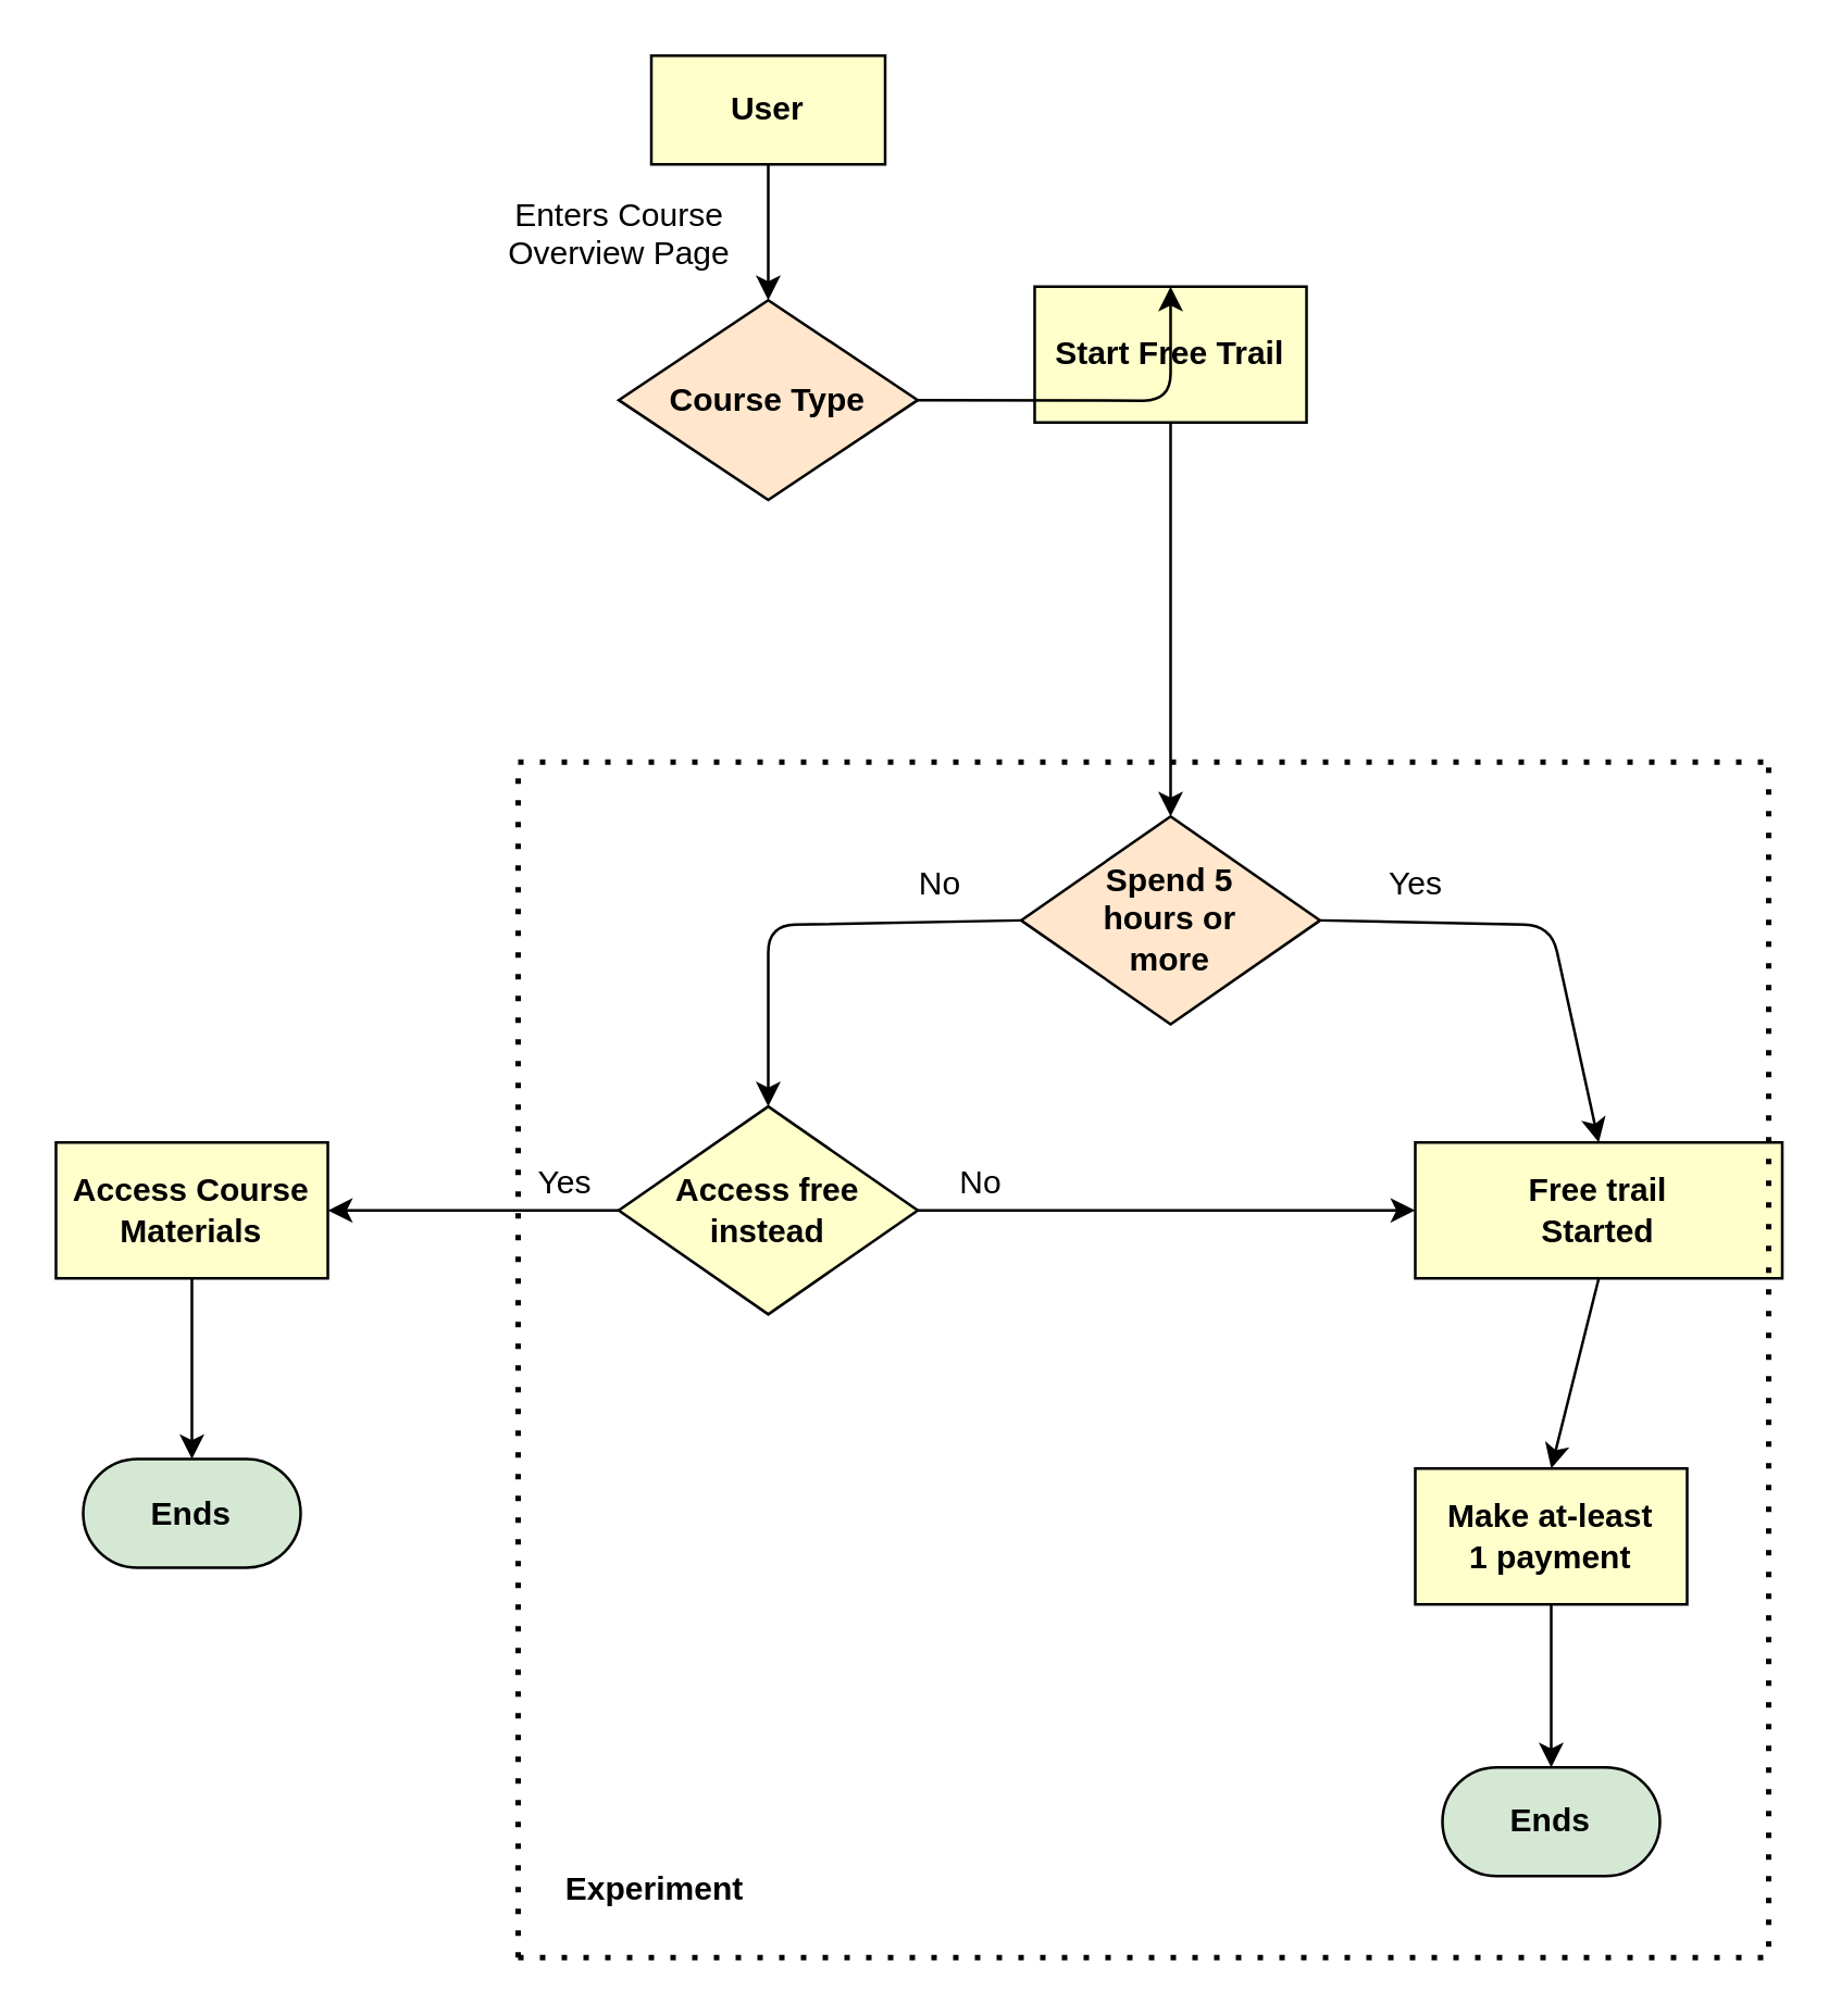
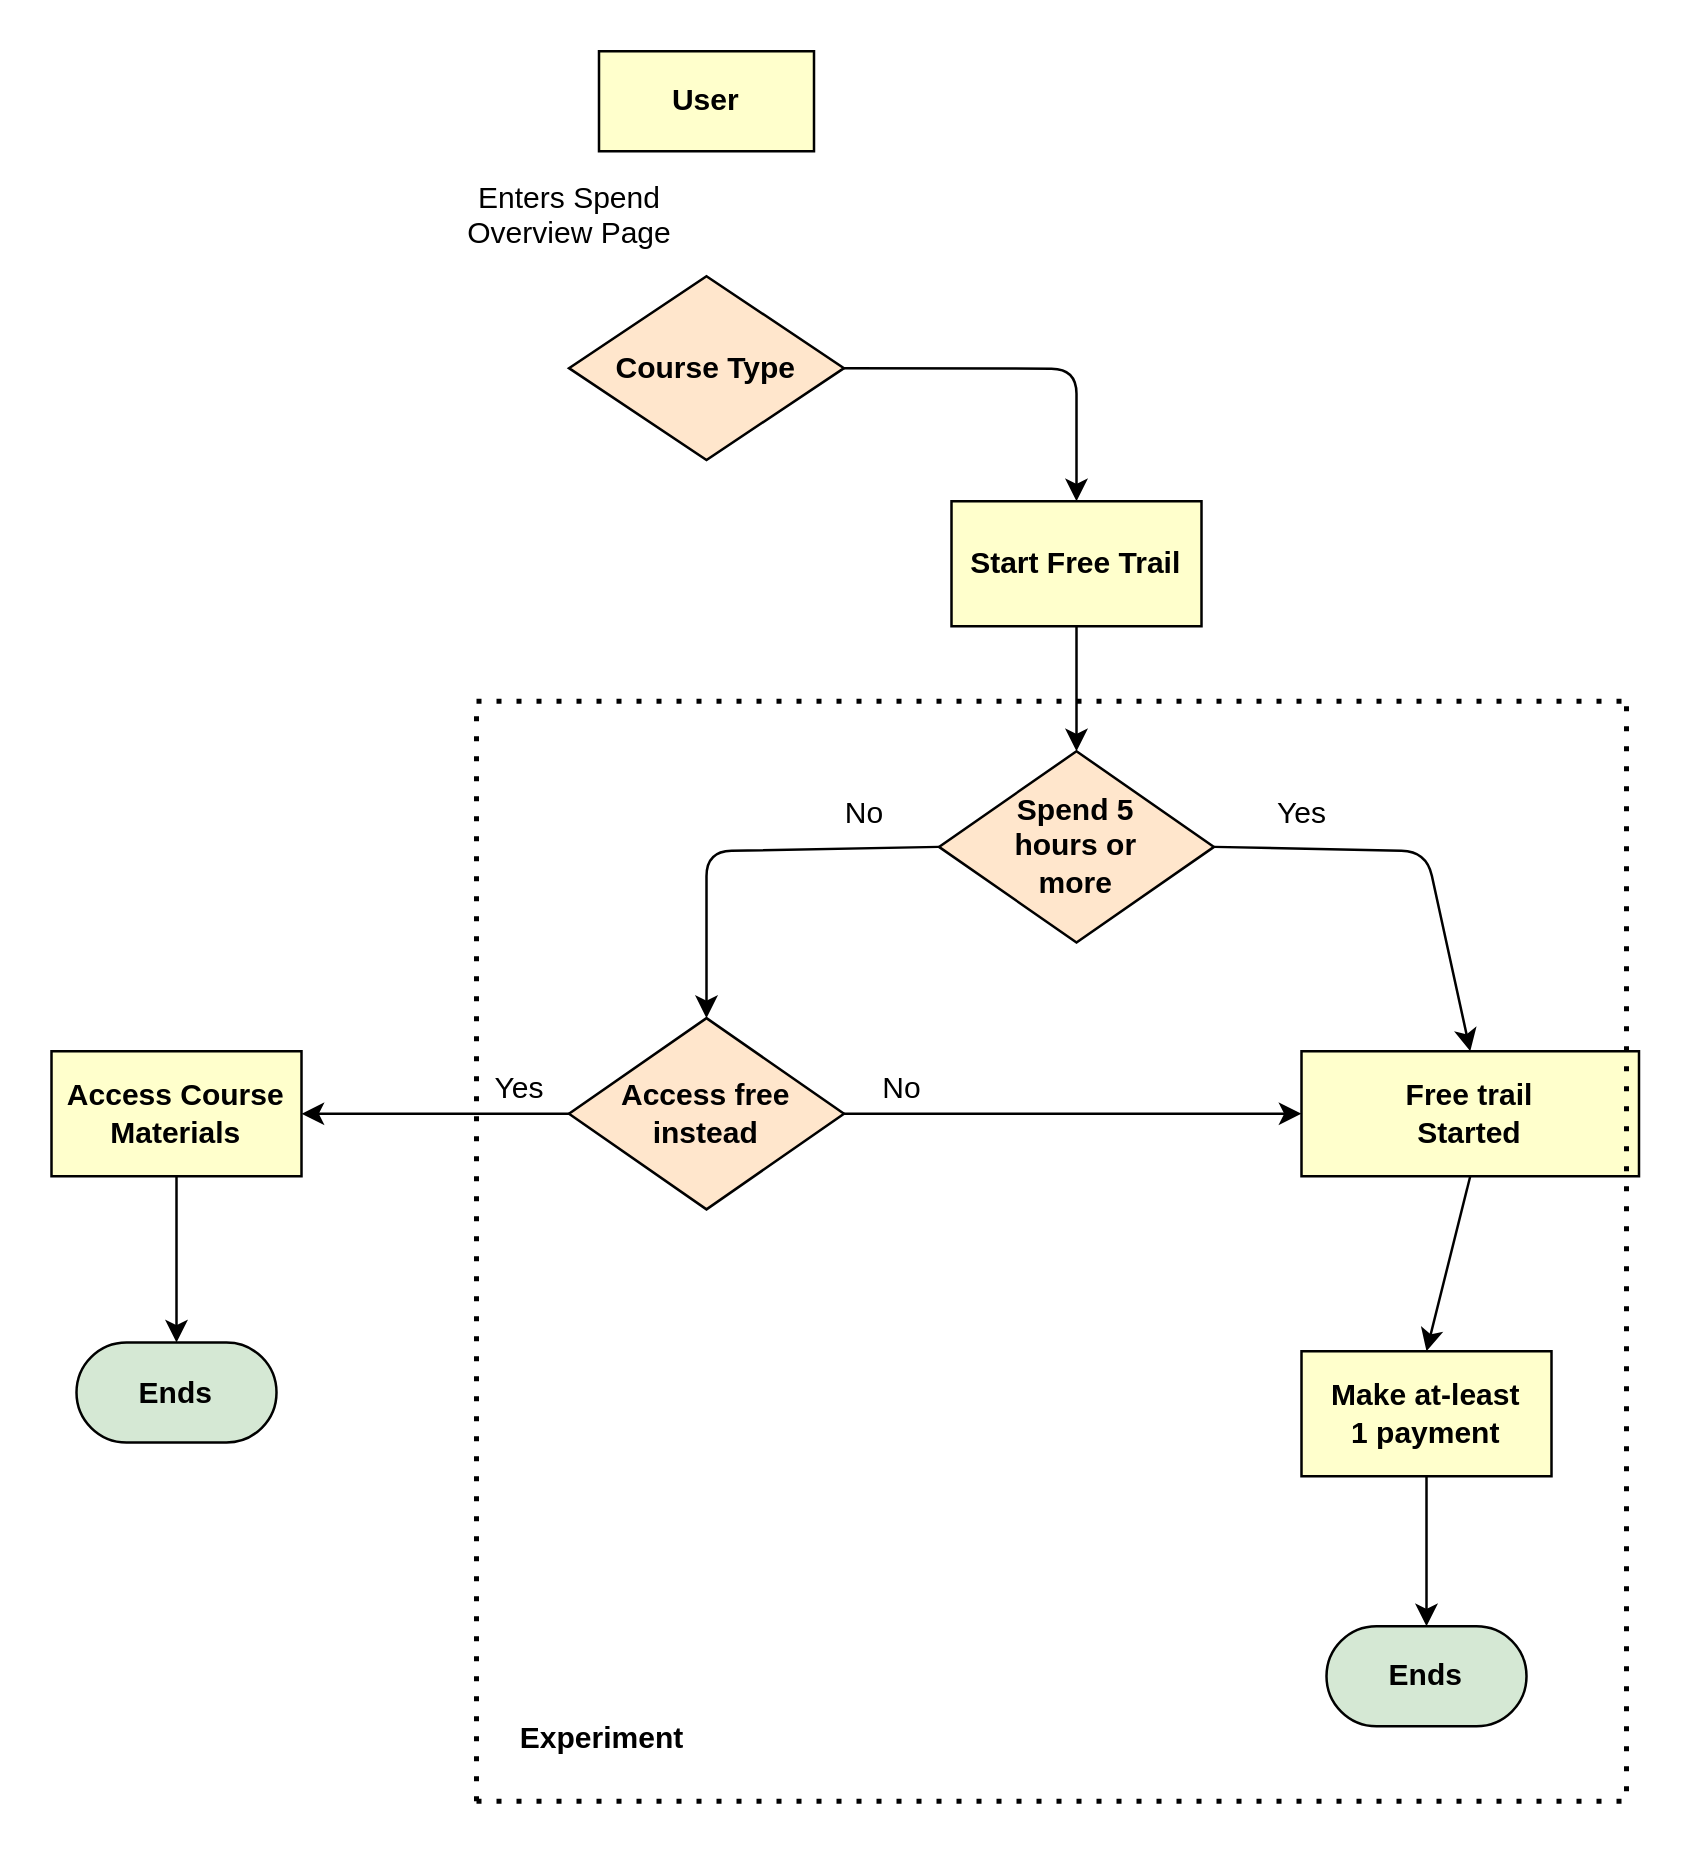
  <mxCell id="0" />
  <mxCell id="1" parent="0" />
  <mxCell id="2" value="User" style="whiteSpace=wrap;align=center;verticalAlign=middle;fontStyle=1;strokeWidth=1;fillColor=#FFFFCC" parent="1" vertex="1"><mxGeometry x="239" y="20" width="86" height="40" as="geometry" /></mxCell>
- <mxCell id="3" value="" style="edgeStyle=none;noEdgeStyle=1;strokeColor=#000000;strokeWidth=1;entryX=0.5;entryY=0;entryDx=0;entryDy=0;" parent="1" source="2" target="6" edge="1"><mxGeometry width="100" height="100" relative="1" as="geometry"><mxPoint x="9" y="220" as="sourcePoint" /><mxPoint x="280" y="130" as="targetPoint" /></mxGeometry></mxCell>
- <mxCell id="4" value="Enters Course &#10;Overview Page" style="text;spacingTop=-5;align=center" parent="1" vertex="1"><mxGeometry x="180" y="70" width="95" height="28" as="geometry" /></mxCell>
+ <mxCell id="4" value="Enters Spend &#10;Overview Page" style="text;spacingTop=-5;align=center" parent="1" vertex="1"><mxGeometry x="180" y="70" width="95" height="28" as="geometry" /></mxCell>
  <mxCell id="5" style="edgeStyle=orthogonalEdgeStyle;rounded=0;orthogonalLoop=1;jettySize=auto;html=1;exitX=0.5;exitY=1;exitDx=0;exitDy=0;" edge="1" parent="1" source="4" target="4"><mxGeometry relative="1" as="geometry" /></mxCell>
  <mxCell id="6" value="&lt;b&gt;Course Type&lt;/b&gt;" style="rhombus;whiteSpace=wrap;html=1;fillColor=#ffe6cc;strokeColor=#000000;strokeWidth=1;" vertex="1" parent="1"><mxGeometry x="227" y="110" width="110" height="73.5" as="geometry" /></mxCell>
- <mxCell id="7" value="Start Free Trail" style="whiteSpace=wrap;align=center;verticalAlign=middle;fontStyle=1;strokeWidth=1;fillColor=#FFFFCC" vertex="1" parent="1"><mxGeometry x="380" y="105" width="100" height="50" as="geometry" /></mxCell>
+ <mxCell id="7" value="Start Free Trail" style="whiteSpace=wrap;align=center;verticalAlign=middle;fontStyle=1;strokeWidth=1;fillColor=#FFFFCC" vertex="1" parent="1"><mxGeometry x="380" y="200" width="100" height="50" as="geometry" /></mxCell>
  <mxCell id="8" value="Access Course Materials" style="whiteSpace=wrap;align=center;verticalAlign=middle;fontStyle=1;strokeWidth=1;fillColor=#FFFFCC" vertex="1" parent="1"><mxGeometry x="20" y="420" width="100" height="50" as="geometry" /></mxCell>
  <mxCell id="9" value="" style="edgeStyle=none;noEdgeStyle=1;strokeColor=#000000;strokeWidth=1;exitX=1;exitY=0.5;exitDx=0;exitDy=0;entryX=0.5;entryY=0;entryDx=0;entryDy=0;" edge="1" parent="1" source="6" target="7"><mxGeometry width="100" height="100" relative="1" as="geometry"><mxPoint x="350" y="120" as="sourcePoint" /><mxPoint x="440" y="147" as="targetPoint" /><Array as="points"><mxPoint x="430" y="147" /></Array></mxGeometry></mxCell>
  <mxCell id="10" value="&lt;b&gt;Ends&lt;/b&gt;" style="rounded=1;whiteSpace=wrap;html=1;strokeColor=#000000;strokeWidth=1;arcSize=50;fillColor=#d5e8d4;" vertex="1" parent="1"><mxGeometry x="30" y="536.5" width="80" height="40" as="geometry" /></mxCell>
  <mxCell id="11" value="" style="endArrow=classic;html=1;rounded=0;strokeColor=#000000;strokeWidth=1;entryX=0.5;entryY=0;entryDx=0;entryDy=0;exitX=0.5;exitY=1;exitDx=0;exitDy=0;" edge="1" parent="1" source="8" target="10"><mxGeometry width="50" height="50" relative="1" as="geometry"><mxPoint x="260" y="456.5" as="sourcePoint" /><mxPoint x="310" y="406.5" as="targetPoint" /></mxGeometry></mxCell>
  <mxCell id="12" value="&lt;b&gt;Spend 5 &lt;br&gt;hours or &lt;br&gt;more&lt;/b&gt;" style="rhombus;whiteSpace=wrap;html=1;strokeColor=#000000;strokeWidth=1;fillColor=#ffe6cc;" vertex="1" parent="1"><mxGeometry x="375" y="300" width="110" height="76.5" as="geometry" /></mxCell>
  <mxCell id="13" value="" style="endArrow=classic;html=1;rounded=0;strokeColor=#000000;strokeWidth=1;entryX=0.5;entryY=0;entryDx=0;entryDy=0;exitX=0.5;exitY=1;exitDx=0;exitDy=0;" edge="1" parent="1" source="7" target="12"><mxGeometry width="50" height="50" relative="1" as="geometry"><mxPoint x="330" y="310" as="sourcePoint" /><mxPoint x="380" y="260" as="targetPoint" /></mxGeometry></mxCell>
  <mxCell id="14" value="Free trail &#10;Started" style="whiteSpace=wrap;align=center;verticalAlign=middle;fontStyle=1;strokeWidth=1;fillColor=#FFFFCC" vertex="1" parent="1"><mxGeometry x="520" y="420" width="135" height="50" as="geometry" /></mxCell>
  <mxCell id="15" value="" style="edgeStyle=none;noEdgeStyle=1;strokeColor=#000000;strokeWidth=1;exitX=1;exitY=0.5;exitDx=0;exitDy=0;entryX=0.5;entryY=0;entryDx=0;entryDy=0;" edge="1" parent="1" source="12" target="14"><mxGeometry width="100" height="100" relative="1" as="geometry"><mxPoint x="485" y="330" as="sourcePoint" /><mxPoint x="578" y="383.25" as="targetPoint" /><Array as="points"><mxPoint x="570" y="340" /></Array></mxGeometry></mxCell>
- <mxCell id="16" value="&lt;b&gt;Access free&lt;br&gt;instead&lt;/b&gt;" style="rhombus;whiteSpace=wrap;html=1;strokeColor=#000000;strokeWidth=1;fillColor=#ffffcc;" vertex="1" parent="1"><mxGeometry x="227" y="406.75" width="110" height="76.5" as="geometry" /></mxCell>
+ <mxCell id="16" value="&lt;b&gt;Access free&lt;br&gt;instead&lt;/b&gt;" style="rhombus;whiteSpace=wrap;html=1;strokeColor=#000000;strokeWidth=1;fillColor=#ffe6cc;" vertex="1" parent="1"><mxGeometry x="227" y="406.75" width="110" height="76.5" as="geometry" /></mxCell>
  <mxCell id="17" value="Yes" style="text;html=1;align=center;verticalAlign=middle;resizable=0;points=[];autosize=1;strokeColor=none;fillColor=none;" vertex="1" parent="1"><mxGeometry x="500" y="310" width="40" height="30" as="geometry" /></mxCell>
  <mxCell id="18" value="&lt;b&gt;Ends&lt;/b&gt;" style="rounded=1;whiteSpace=wrap;html=1;strokeColor=#000000;strokeWidth=1;arcSize=50;fillColor=#d5e8d4;" vertex="1" parent="1"><mxGeometry x="530" y="650" width="80" height="40" as="geometry" /></mxCell>
  <mxCell id="19" value="" style="edgeStyle=none;noEdgeStyle=1;strokeColor=#000000;strokeWidth=1;exitX=1;exitY=0.5;exitDx=0;exitDy=0;entryX=0.5;entryY=0;entryDx=0;entryDy=0;" edge="1" parent="1" target="16"><mxGeometry width="100" height="100" relative="1" as="geometry"><mxPoint x="375" y="338.25" as="sourcePoint" /><mxPoint x="460" y="420" as="targetPoint" /><Array as="points"><mxPoint x="282" y="340" /></Array></mxGeometry></mxCell>
  <mxCell id="20" value="No" style="text;html=1;align=center;verticalAlign=middle;resizable=0;points=[];autosize=1;strokeColor=none;fillColor=none;" vertex="1" parent="1"><mxGeometry x="325" y="310" width="40" height="30" as="geometry" /></mxCell>
  <mxCell id="21" value="" style="endArrow=classic;html=1;rounded=0;strokeColor=#000000;strokeWidth=1;entryX=1;entryY=0.5;entryDx=0;entryDy=0;exitX=0;exitY=0.5;exitDx=0;exitDy=0;" edge="1" parent="1" source="16" target="8"><mxGeometry width="50" height="50" relative="1" as="geometry"><mxPoint x="160" y="456.75" as="sourcePoint" /><mxPoint x="210" y="406.75" as="targetPoint" /></mxGeometry></mxCell>
  <mxCell id="22" value="Yes" style="text;html=1;align=center;verticalAlign=middle;resizable=0;points=[];autosize=1;strokeColor=none;fillColor=none;" vertex="1" parent="1"><mxGeometry x="187" y="420" width="40" height="30" as="geometry" /></mxCell>
  <mxCell id="23" value="" style="endArrow=classic;html=1;rounded=0;strokeColor=#000000;strokeWidth=1;exitX=1;exitY=0.5;exitDx=0;exitDy=0;entryX=0;entryY=0.5;entryDx=0;entryDy=0;" edge="1" parent="1" source="16" target="14"><mxGeometry width="50" height="50" relative="1" as="geometry"><mxPoint x="350" y="465" as="sourcePoint" /><mxPoint x="553" y="470" as="targetPoint" /></mxGeometry></mxCell>
  <mxCell id="24" value="No" style="text;html=1;align=center;verticalAlign=middle;resizable=0;points=[];autosize=1;strokeColor=none;fillColor=none;" vertex="1" parent="1"><mxGeometry x="340" y="420" width="40" height="30" as="geometry" /></mxCell>
  <mxCell id="25" value="Make at-least&#10;1 payment" style="whiteSpace=wrap;align=center;verticalAlign=middle;fontStyle=1;strokeWidth=1;fillColor=#FFFFCC" vertex="1" parent="1"><mxGeometry x="520" y="540" width="100" height="50" as="geometry" /></mxCell>
  <mxCell id="26" value="" style="endArrow=classic;html=1;rounded=0;strokeColor=#000000;strokeWidth=1;exitX=0.5;exitY=1;exitDx=0;exitDy=0;entryX=0.5;entryY=0;entryDx=0;entryDy=0;" edge="1" parent="1" source="14" target="25"><mxGeometry width="50" height="50" relative="1" as="geometry"><mxPoint x="347" y="455" as="sourcePoint" /><mxPoint x="570" y="530" as="targetPoint" /></mxGeometry></mxCell>
  <mxCell id="27" value="" style="endArrow=classic;html=1;rounded=0;strokeColor=#000000;strokeWidth=1;exitX=0.5;exitY=1;exitDx=0;exitDy=0;entryX=0.5;entryY=0;entryDx=0;entryDy=0;" edge="1" parent="1" source="25" target="18"><mxGeometry width="50" height="50" relative="1" as="geometry"><mxPoint x="569.5" y="600" as="sourcePoint" /><mxPoint x="550" y="650" as="targetPoint" /></mxGeometry></mxCell>
  <mxCell id="28" value="" style="endArrow=none;dashed=1;html=1;dashPattern=1 3;strokeWidth=2;rounded=0;" edge="1" parent="1"><mxGeometry width="50" height="50" relative="1" as="geometry"><mxPoint x="190" y="720" as="sourcePoint" /><mxPoint x="650" y="280" as="targetPoint" /><Array as="points"><mxPoint x="190" y="280" /></Array></mxGeometry></mxCell>
  <mxCell id="29" value="" style="endArrow=none;dashed=1;html=1;dashPattern=1 3;strokeWidth=2;rounded=0;" edge="1" parent="1"><mxGeometry width="50" height="50" relative="1" as="geometry"><mxPoint x="190" y="720" as="sourcePoint" /><mxPoint x="650" y="280" as="targetPoint" /><Array as="points"><mxPoint x="650" y="720" /></Array></mxGeometry></mxCell>
  <mxCell id="30" value="Experiment" style="text;html=1;align=center;verticalAlign=middle;resizable=0;points=[];autosize=1;strokeColor=none;fillColor=none;fontStyle=1" vertex="1" parent="1"><mxGeometry x="195" y="680" width="90" height="30" as="geometry" /></mxCell>
